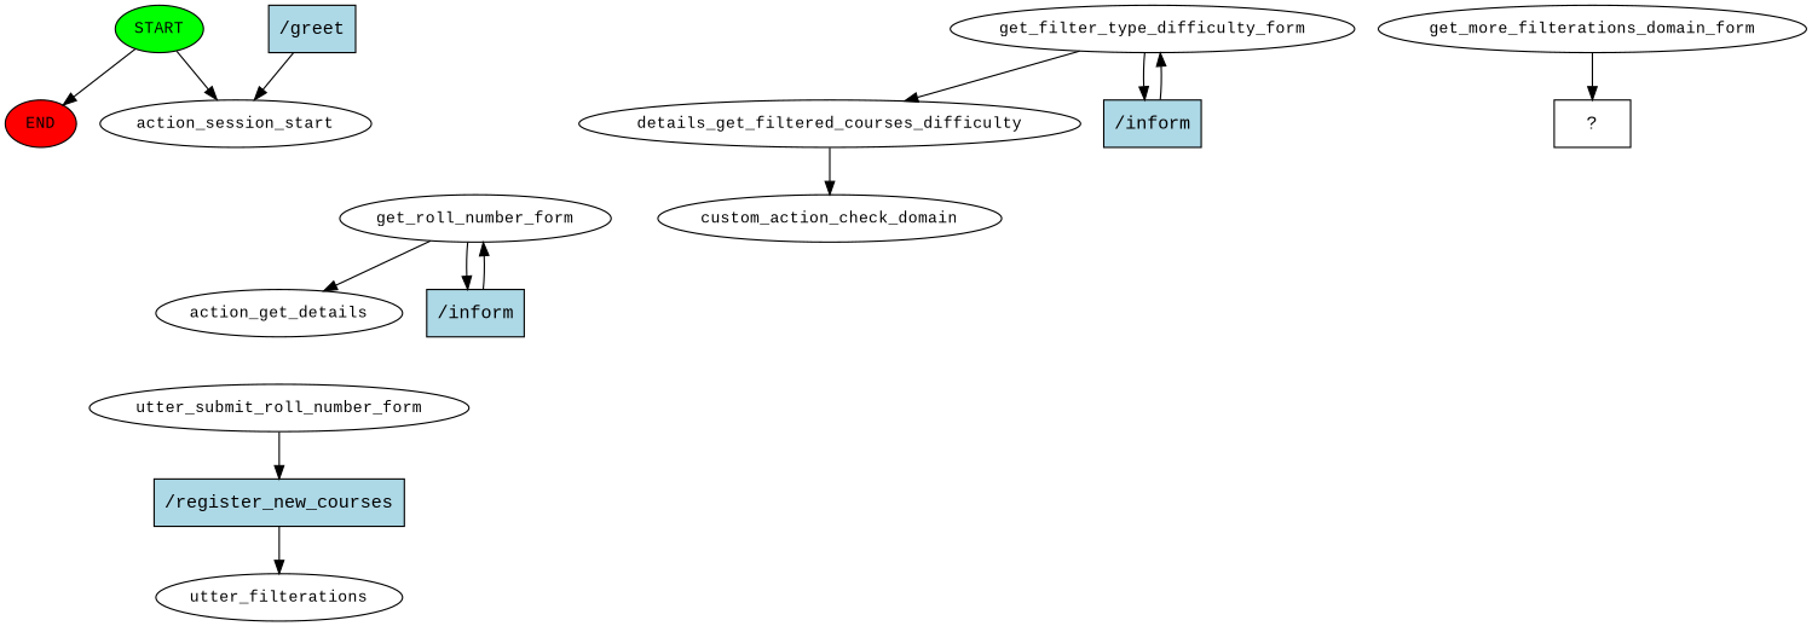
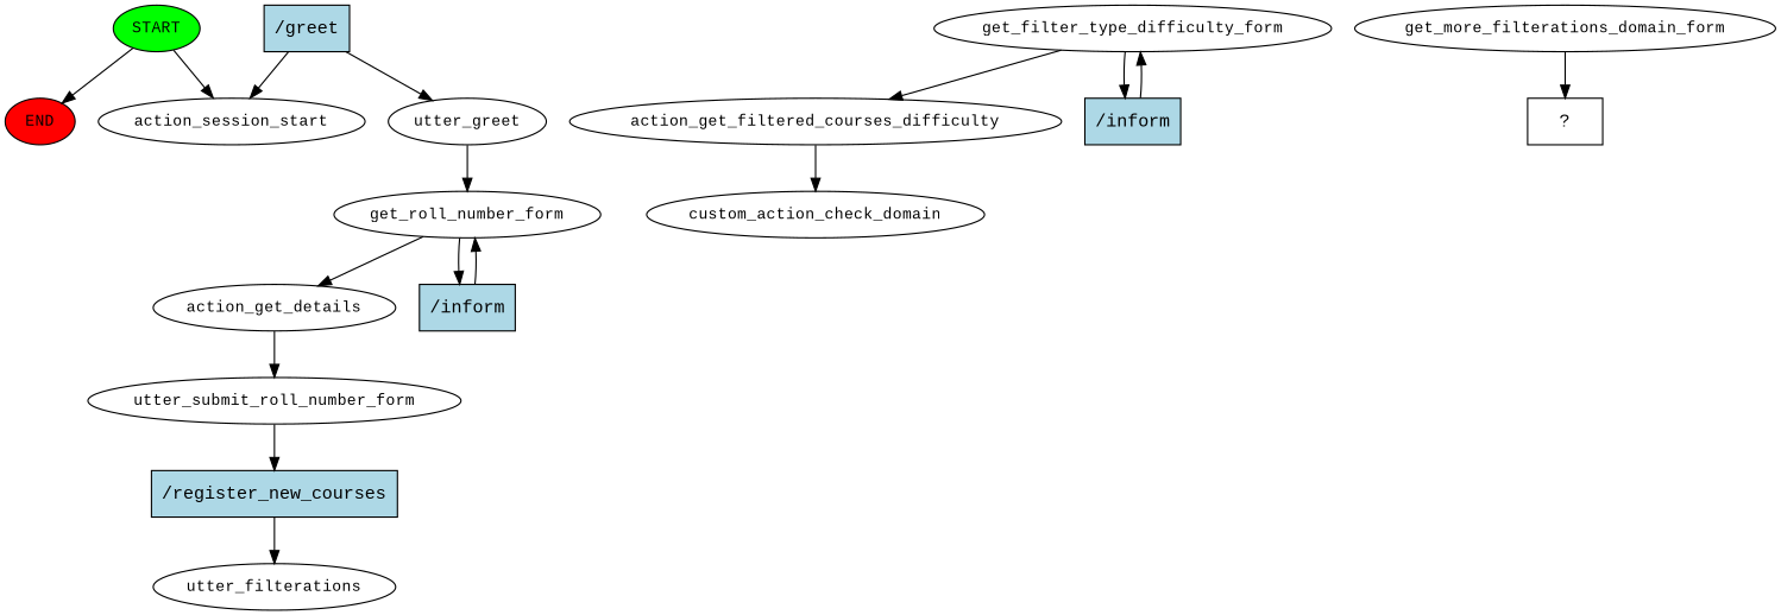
  digraph {
    fontname="Liberation Mono"
    node [fontname="Liberation Mono" fontsize=12]
    edge [fontname="Liberation Mono"]
    n1 [fillcolor=green label=START style=filled]
    n2 [fillcolor=red label=END style=filled]
    n3 [label=action_session_start]
    n4 [fillcolor=lightblue label="/greet" shape=rect style=filled fontsize=""]
+   n5 [label=utter_greet]
    n6 [label=get_roll_number_form]
    n7 [label=action_get_details]
    n8 [fillcolor=lightblue label="/inform" shape=rect style=filled fontsize=""]
    n9 [label=utter_submit_roll_number_form]
    n10 [fillcolor=lightblue label="/register_new_courses" shape=rect style=filled fontsize=""]
    n11 [label=utter_filterations]
    n12 [label=get_filter_type_difficulty_form]
-   n13 [label=details_get_filtered_courses_difficulty]
+   n13 [label=action_get_filtered_courses_difficulty]
    n14 [fillcolor=lightblue label="/inform" shape=rect style=filled fontsize=""]
    n15 [label=custom_action_check_domain]
    n16 [label=get_more_filterations_domain_form]
    n17 [label="  ?  " shape=rect fontsize=""]
    n1 -> n2
    n1 -> n3
    n4 -> n3
+   n4 -> n5
+   n5 -> n6
    n6 -> n7
    n6 -> n8
+   n7 -> n9
    n8 -> n6
    n9 -> n10
    n10 -> n11
    n12 -> n13
    n12 -> n14
    n13 -> n15
    n14 -> n12
    n16 -> n17
  }
